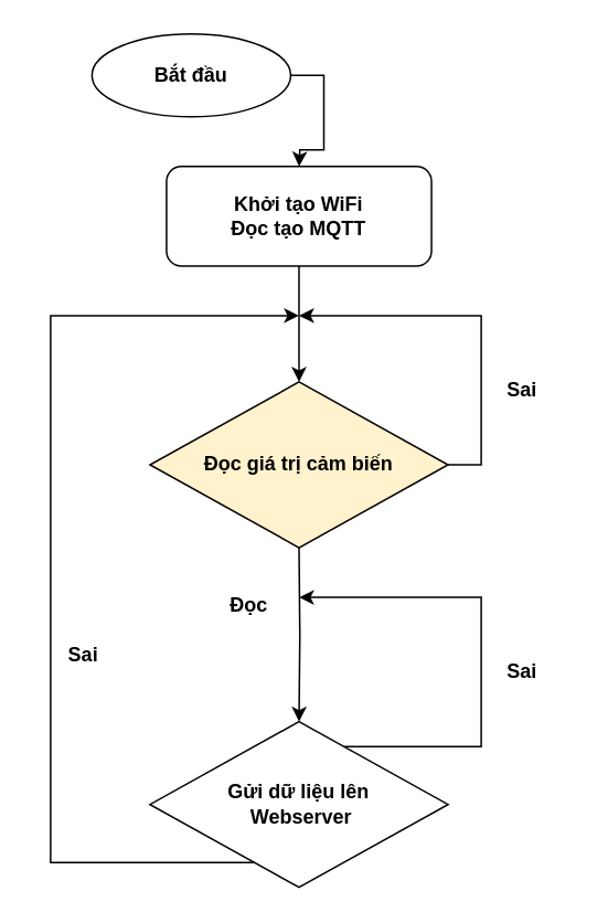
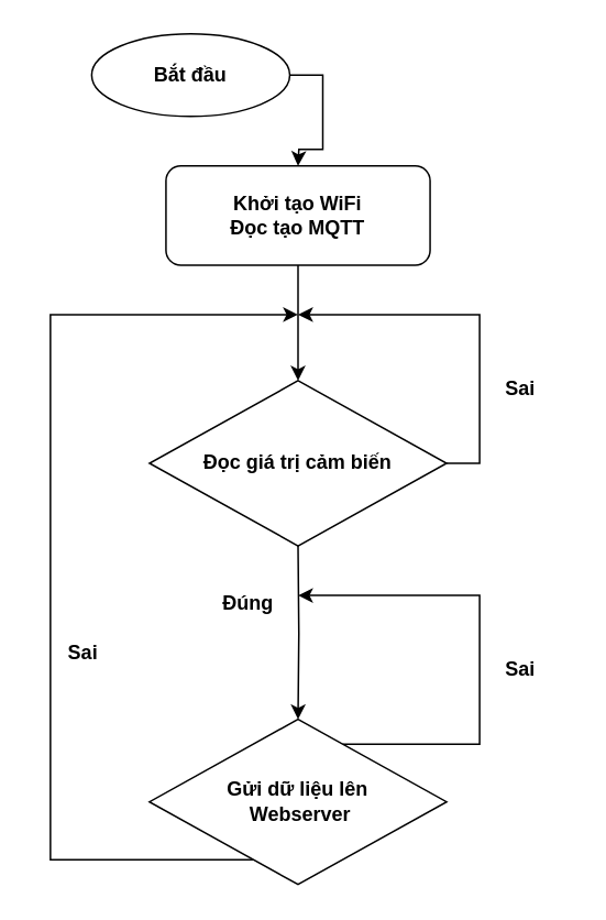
  <mxCell id="0" />
  <mxCell id="1" parent="0" />
  <mxCell id="2" style="edgeStyle=orthogonalEdgeStyle;rounded=0;orthogonalLoop=1;jettySize=auto;html=1;fontStyle=1" edge="1" parent="1" source="3"><mxGeometry relative="1" as="geometry"><mxPoint x="180" y="100" as="targetPoint" /></mxGeometry></mxCell>
  <mxCell id="3" value="Bắt đầu" style="ellipse;whiteSpace=wrap;html=1;fontStyle=1" vertex="1" parent="1"><mxGeometry x="55" y="20" width="120" height="50" as="geometry" /></mxCell>
  <mxCell id="4" style="edgeStyle=orthogonalEdgeStyle;rounded=0;orthogonalLoop=1;jettySize=auto;html=1;fontStyle=1" edge="1" parent="1" source="5"><mxGeometry relative="1" as="geometry"><mxPoint x="180" y="230" as="targetPoint" /></mxGeometry></mxCell>
  <mxCell id="5" value="Khởi tạo WiFi&lt;br&gt;Đọc tạo MQTT" style="rounded=1;whiteSpace=wrap;html=1;align=center;fontStyle=1" vertex="1" parent="1"><mxGeometry x="100" y="100" width="160" height="60" as="geometry" /></mxCell>
  <mxCell id="6" style="edgeStyle=orthogonalEdgeStyle;rounded=0;orthogonalLoop=1;jettySize=auto;html=1;fontStyle=1" edge="1" parent="1" source="8"><mxGeometry relative="1" as="geometry"><mxPoint x="180" y="190" as="targetPoint" /><Array as="points"><mxPoint x="180" y="520" /><mxPoint x="30" y="520" /><mxPoint x="30" y="190" /><mxPoint x="160" y="190" /></Array></mxGeometry></mxCell>
  <mxCell id="7" style="edgeStyle=orthogonalEdgeStyle;rounded=0;orthogonalLoop=1;jettySize=auto;html=1;fontStyle=1" edge="1" parent="1" source="8"><mxGeometry relative="1" as="geometry"><mxPoint x="180" y="360" as="targetPoint" /><Array as="points"><mxPoint x="290" y="450" /><mxPoint x="290" y="360" /><mxPoint x="180" y="360" /></Array></mxGeometry></mxCell>
  <mxCell id="8" value="Gửi dữ liệu lên&lt;br&gt;&amp;nbsp;Webserver" style="rhombus;whiteSpace=wrap;html=1;fontStyle=1" vertex="1" parent="1"><mxGeometry x="90" y="435" width="180" height="100" as="geometry" /></mxCell>
  <mxCell id="9" style="edgeStyle=orthogonalEdgeStyle;rounded=0;orthogonalLoop=1;jettySize=auto;html=1;entryX=0.5;entryY=0;entryDx=0;entryDy=0;fontStyle=1" edge="1" parent="1" target="8"><mxGeometry relative="1" as="geometry"><mxPoint x="180" y="330" as="sourcePoint" /></mxGeometry></mxCell>
  <mxCell id="10" style="edgeStyle=orthogonalEdgeStyle;rounded=0;orthogonalLoop=1;jettySize=auto;html=1;fontStyle=1" edge="1" parent="1" source="11"><mxGeometry relative="1" as="geometry"><mxPoint x="180" y="190" as="targetPoint" /><Array as="points"><mxPoint x="290" y="280" /><mxPoint x="290" y="190" /></Array></mxGeometry></mxCell>
- <mxCell id="11" value="Đọc giá trị cảm biến" style="rhombus;whiteSpace=wrap;html=1;fontStyle=1;fillColor=#fff2cc;" vertex="1" parent="1"><mxGeometry x="90" y="230" width="180" height="100" as="geometry" /></mxCell>
- <mxCell id="12" value="Đọc" style="text;html=1;strokeColor=none;fillColor=none;align=center;verticalAlign=middle;whiteSpace=wrap;rounded=0;fontStyle=1" vertex="1" parent="1"><mxGeometry x="120" y="350" width="60" height="30" as="geometry" /></mxCell>
+ <mxCell id="11" value="Đọc giá trị cảm biến" style="rhombus;whiteSpace=wrap;html=1;fontStyle=1" vertex="1" parent="1"><mxGeometry x="90" y="230" width="180" height="100" as="geometry" /></mxCell>
+ <mxCell id="12" value="Đúng" style="text;html=1;strokeColor=none;fillColor=none;align=center;verticalAlign=middle;whiteSpace=wrap;rounded=0;fontStyle=1" vertex="1" parent="1"><mxGeometry x="120" y="350" width="60" height="30" as="geometry" /></mxCell>
  <mxCell id="13" value="Sai" style="text;html=1;strokeColor=none;fillColor=none;align=center;verticalAlign=middle;whiteSpace=wrap;rounded=0;fontStyle=1" vertex="1" parent="1"><mxGeometry x="20" y="380" width="60" height="30" as="geometry" /></mxCell>
  <mxCell id="14" value="Sai" style="text;html=1;strokeColor=none;fillColor=none;align=center;verticalAlign=middle;whiteSpace=wrap;rounded=0;fontStyle=1" vertex="1" parent="1"><mxGeometry x="285" y="390" width="60" height="30" as="geometry" /></mxCell>
  <mxCell id="15" value="Sai" style="text;html=1;strokeColor=none;fillColor=none;align=center;verticalAlign=middle;whiteSpace=wrap;rounded=0;fontStyle=1" vertex="1" parent="1"><mxGeometry x="285" y="220" width="60" height="30" as="geometry" /></mxCell>
